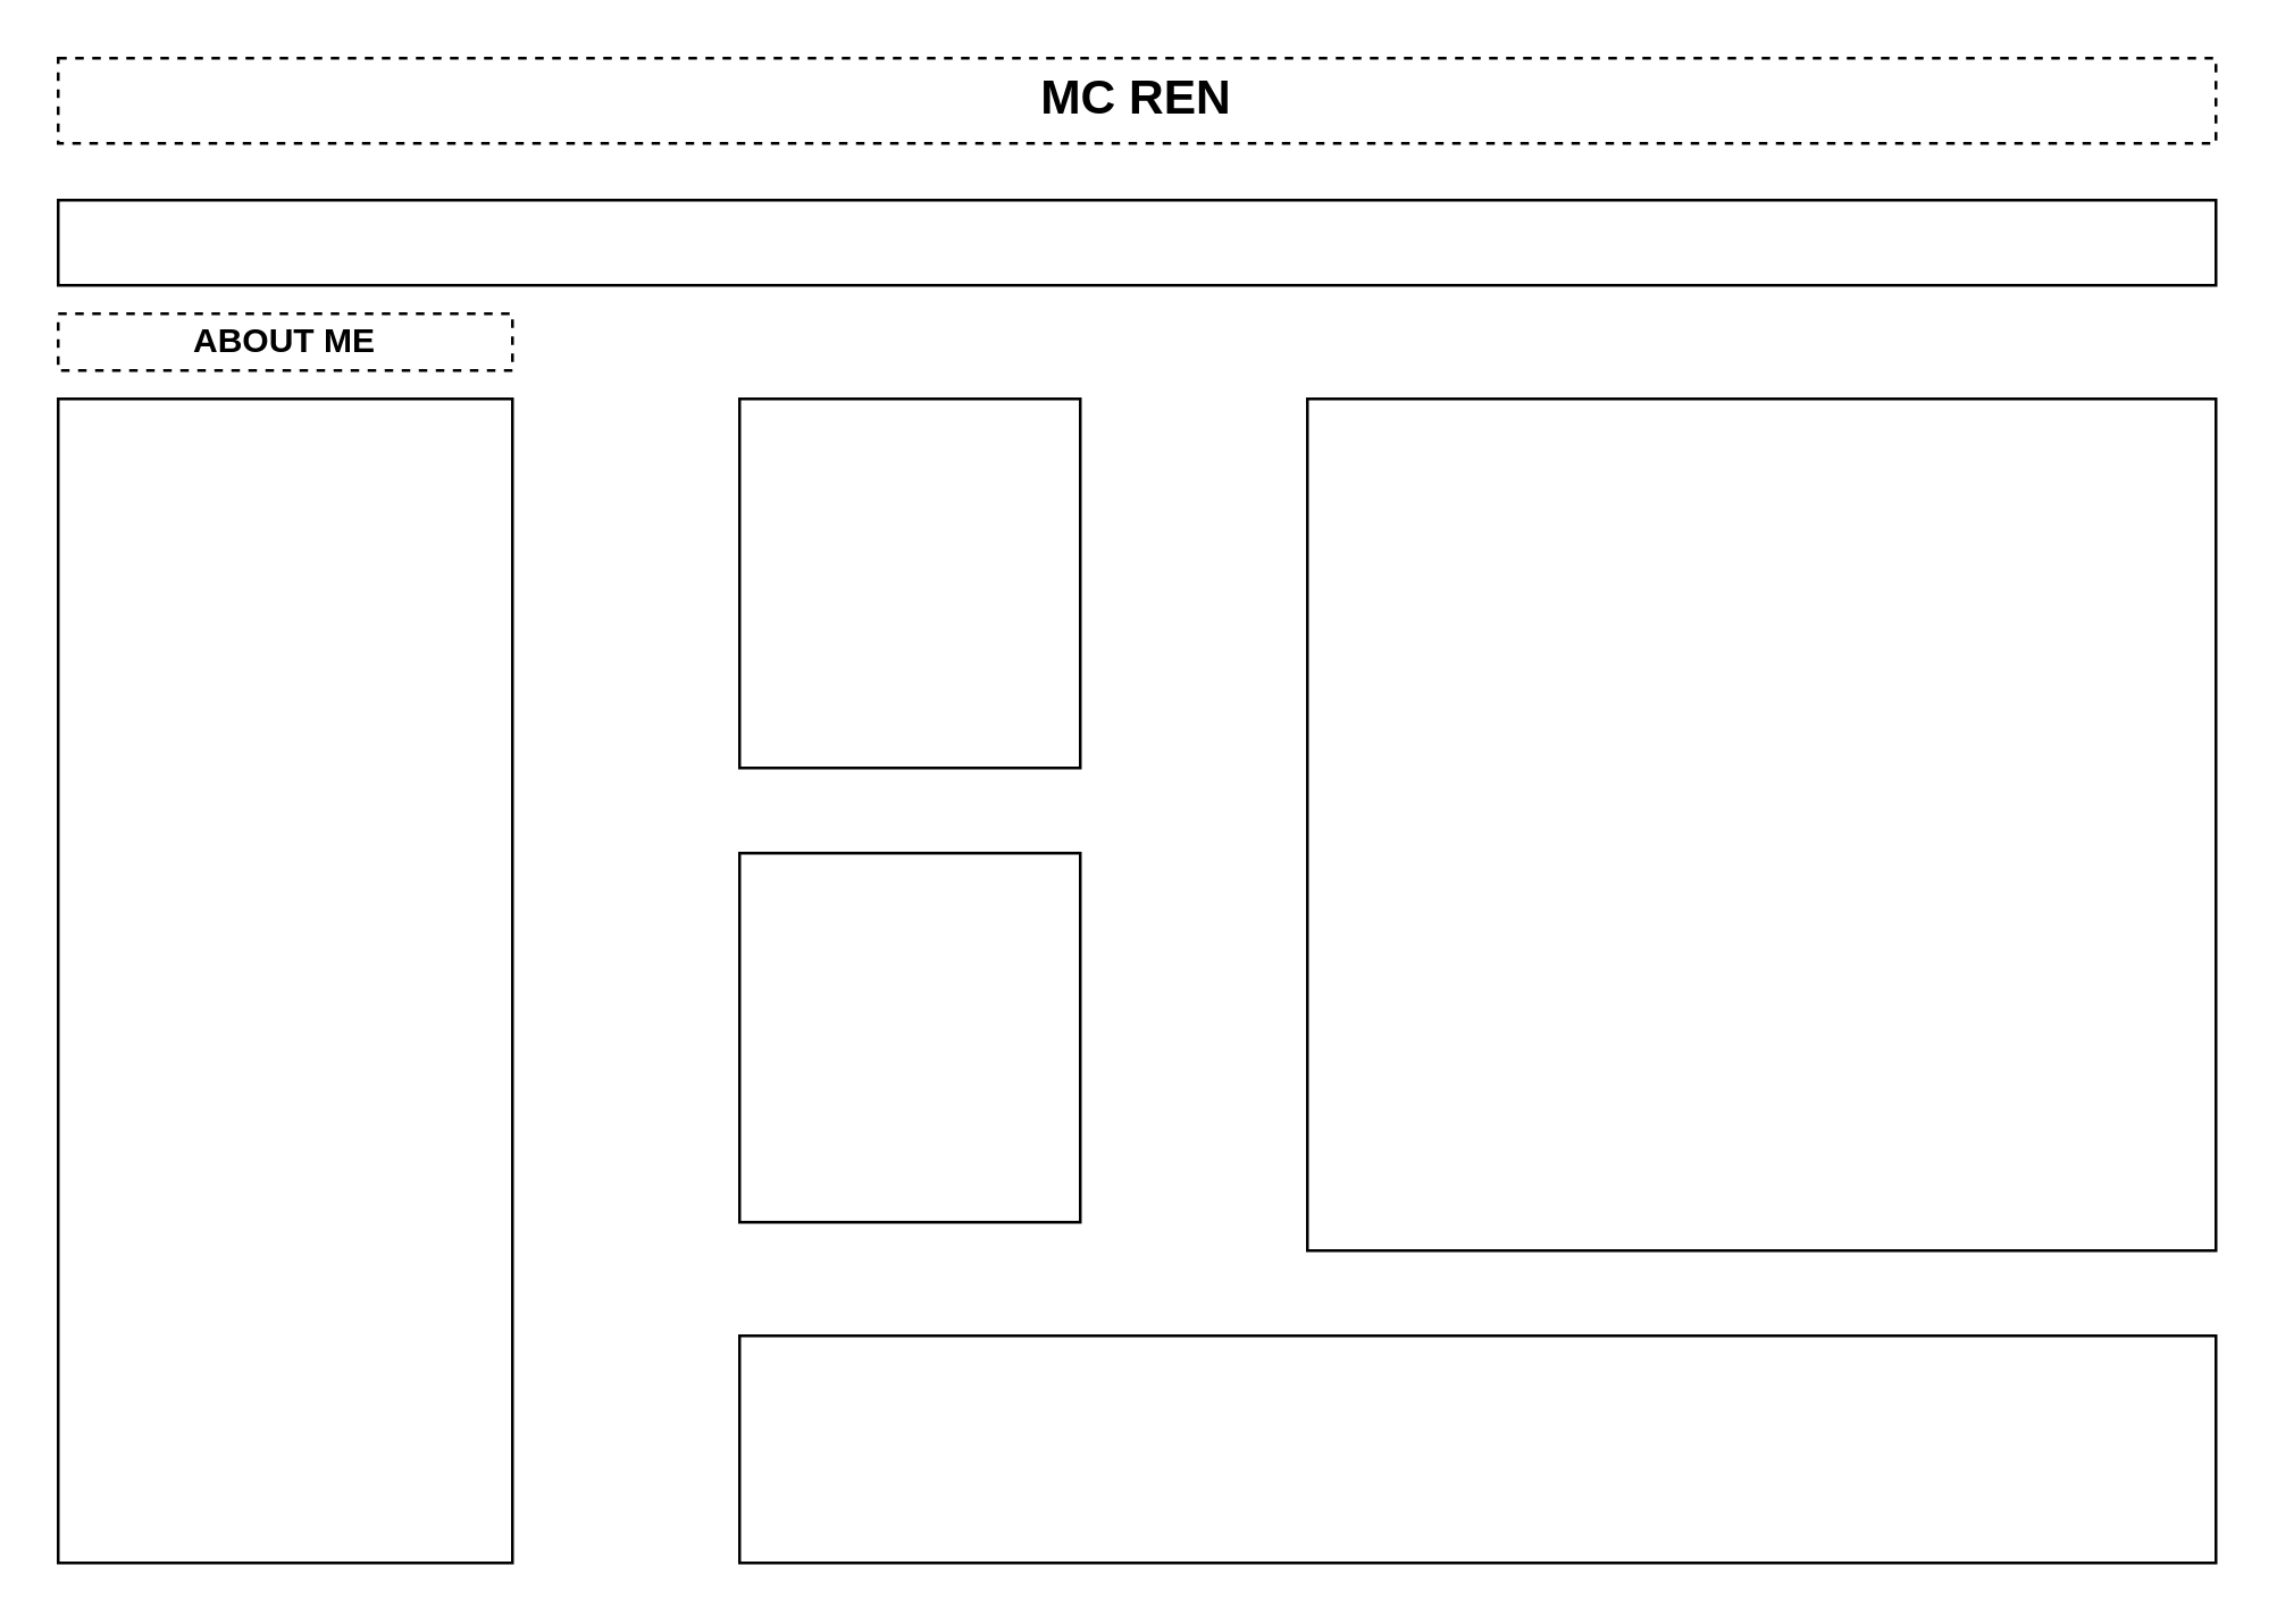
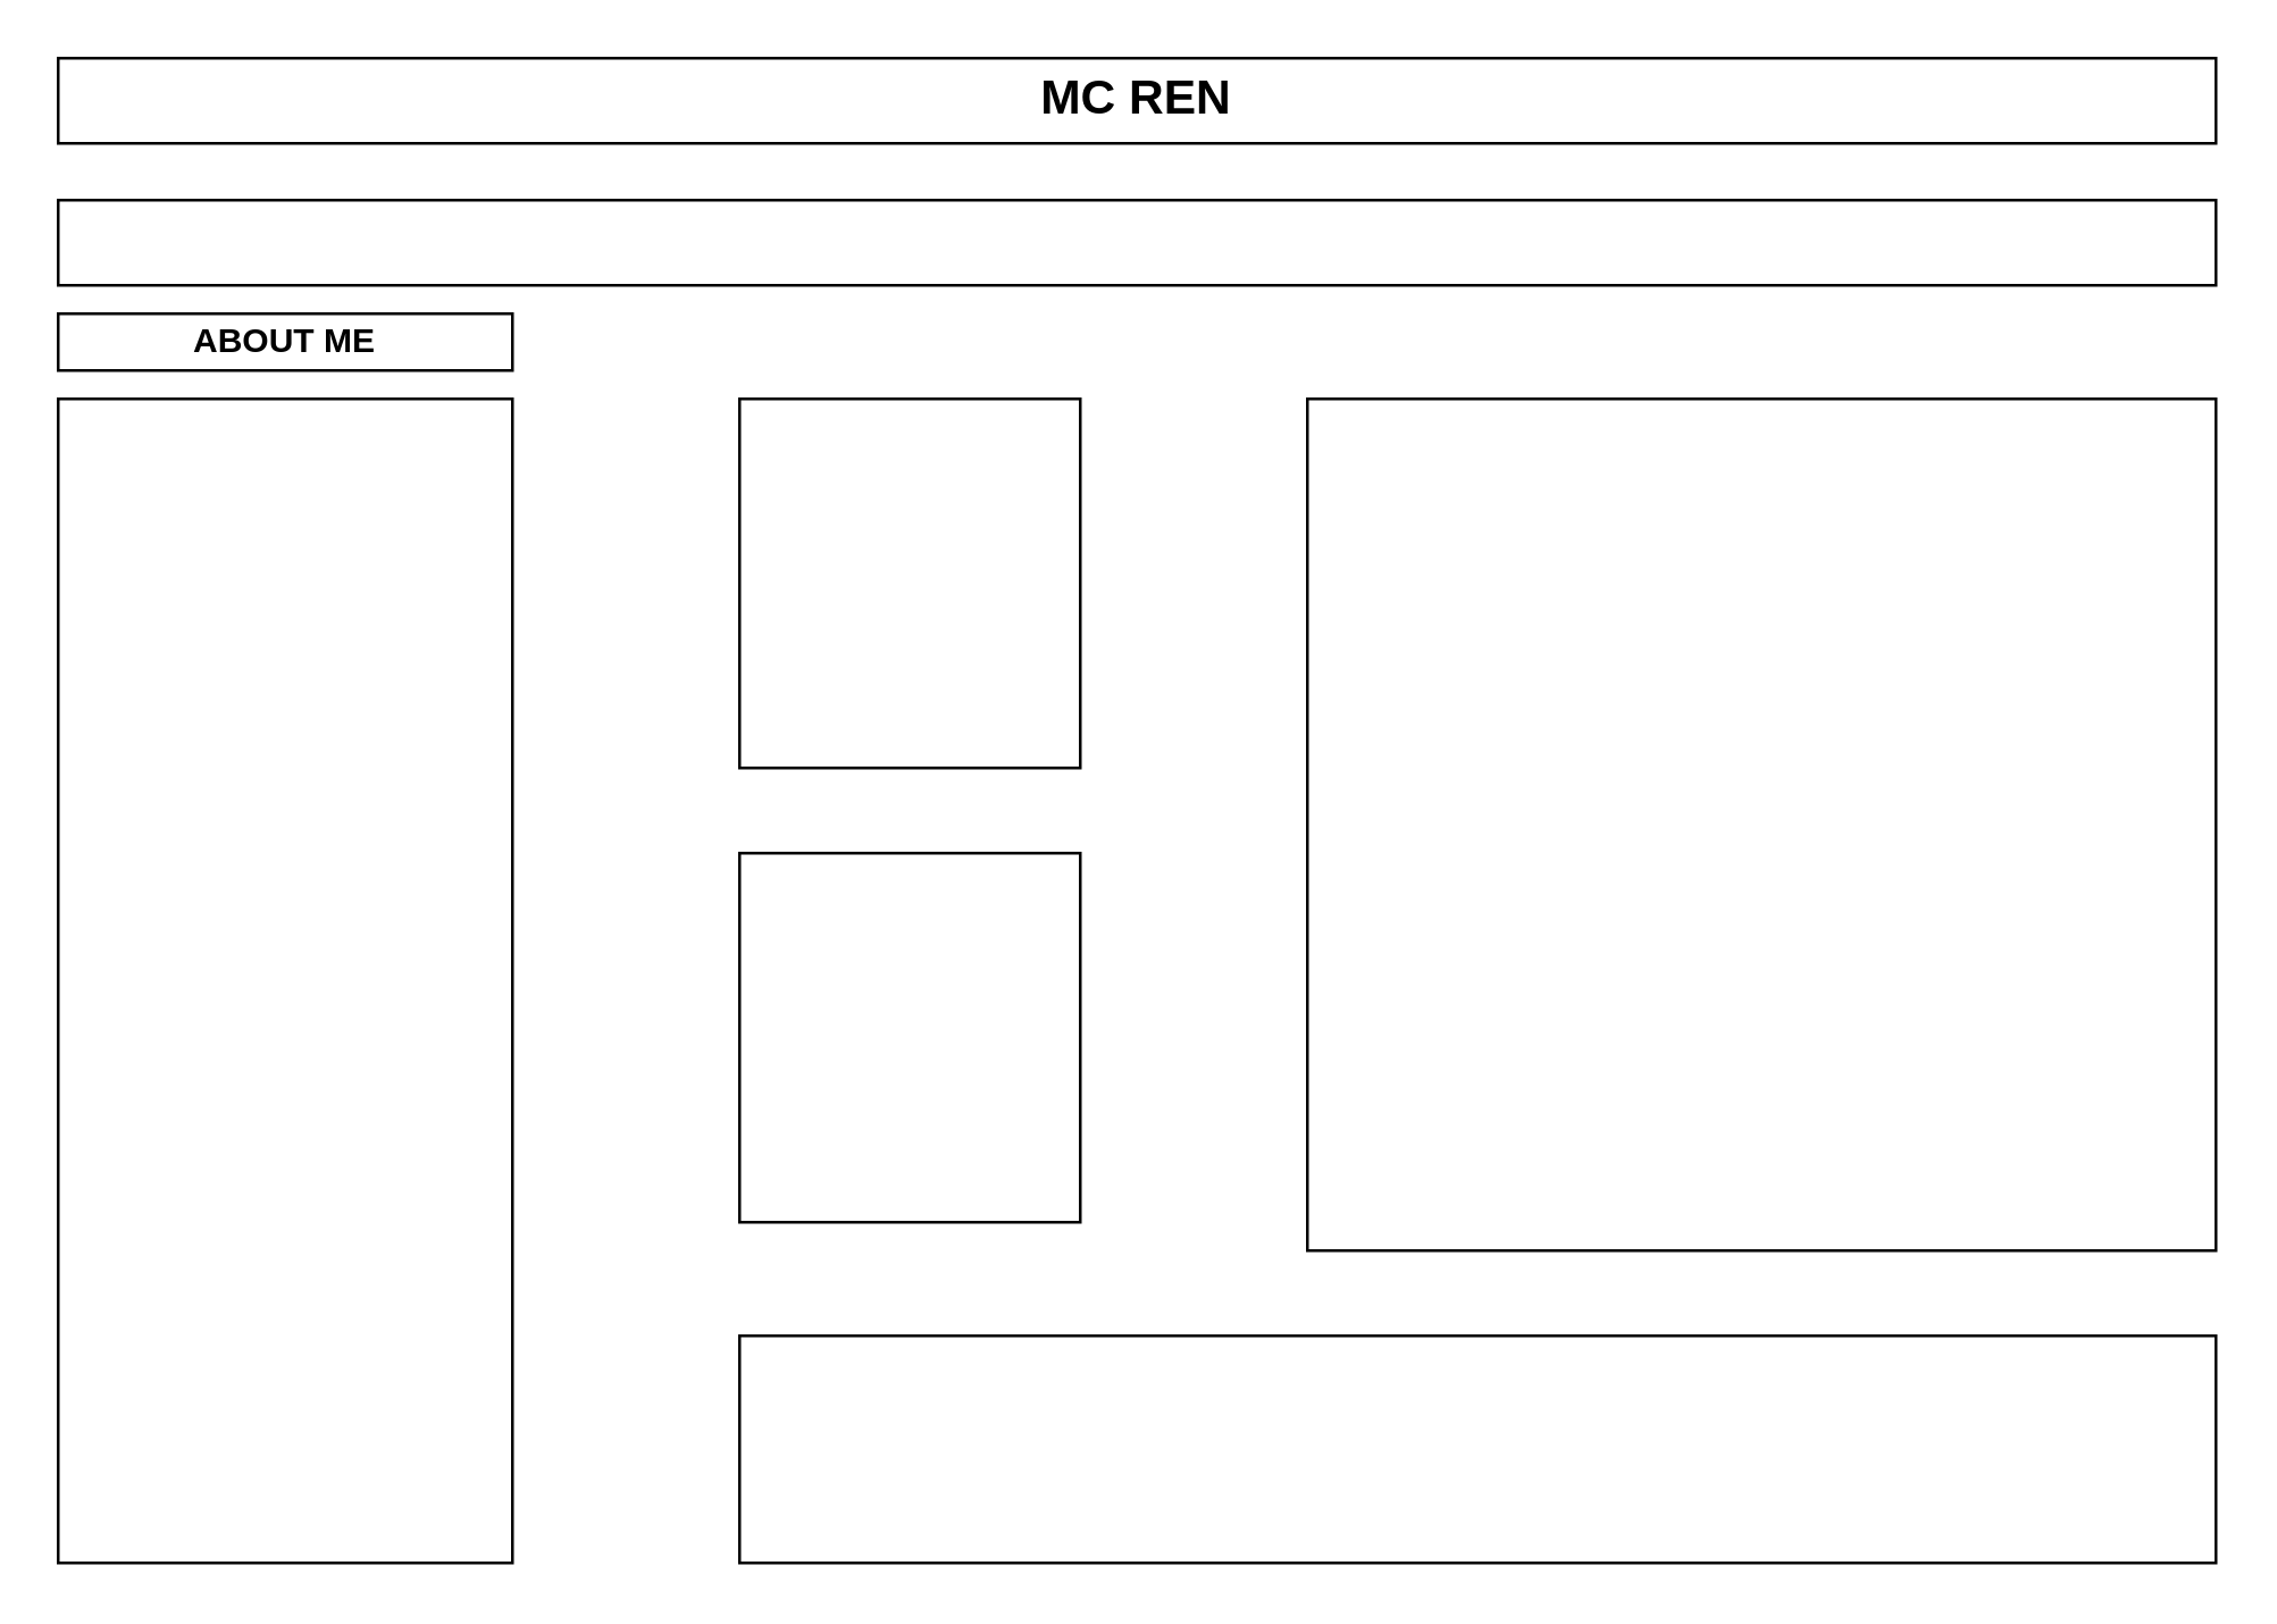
  <mxCell id="0" />
  <mxCell id="1" parent="0" />
- <mxCell id="2" value="&lt;span style=&quot;font-size: 17px&quot;&gt;&lt;b&gt;MC REN&lt;/b&gt;&lt;/span&gt;" style="rounded=0;whiteSpace=wrap;html=1;dashed=1;" parent="1" vertex="1"><mxGeometry x="20" y="20" width="760" height="30" as="geometry" /></mxCell>
+ <mxCell id="2" value="&lt;span style=&quot;font-size: 17px&quot;&gt;&lt;b&gt;MC REN&lt;/b&gt;&lt;/span&gt;" style="rounded=0;whiteSpace=wrap;html=1;" parent="1" vertex="1"><mxGeometry x="20" y="20" width="760" height="30" as="geometry" /></mxCell>
  <mxCell id="3" value="" style="rounded=0;whiteSpace=wrap;html=1;" parent="1" vertex="1"><mxGeometry x="20" y="140" width="160" height="410" as="geometry" /></mxCell>
  <mxCell id="4" value="" style="rounded=0;whiteSpace=wrap;html=1;" parent="1" vertex="1"><mxGeometry x="260" y="470" width="520" height="80" as="geometry" /></mxCell>
  <mxCell id="5" value="" style="rounded=0;whiteSpace=wrap;html=1;" parent="1" vertex="1"><mxGeometry x="460" y="140" width="320" height="300" as="geometry" /></mxCell>
- <mxCell id="6" value="&lt;b&gt;ABOUT ME&lt;/b&gt;" style="rounded=0;whiteSpace=wrap;html=1;dashed=1;" parent="1" vertex="1"><mxGeometry x="20" y="110" width="160" height="20" as="geometry" /></mxCell>
+ <mxCell id="6" value="&lt;b&gt;ABOUT ME&lt;/b&gt;" style="rounded=0;whiteSpace=wrap;html=1;" parent="1" vertex="1"><mxGeometry x="20" y="110" width="160" height="20" as="geometry" /></mxCell>
  <mxCell id="7" value="" style="rounded=0;whiteSpace=wrap;html=1;" parent="1" vertex="1"><mxGeometry x="260" y="140" width="120" height="130" as="geometry" /></mxCell>
  <mxCell id="8" value="" style="rounded=0;whiteSpace=wrap;html=1;" parent="1" vertex="1"><mxGeometry x="260" y="300" width="120" height="130" as="geometry" /></mxCell>
  <mxCell id="9" value="" style="rounded=0;whiteSpace=wrap;html=1;" vertex="1" parent="1"><mxGeometry x="20" y="70" width="760" height="30" as="geometry" /></mxCell>
